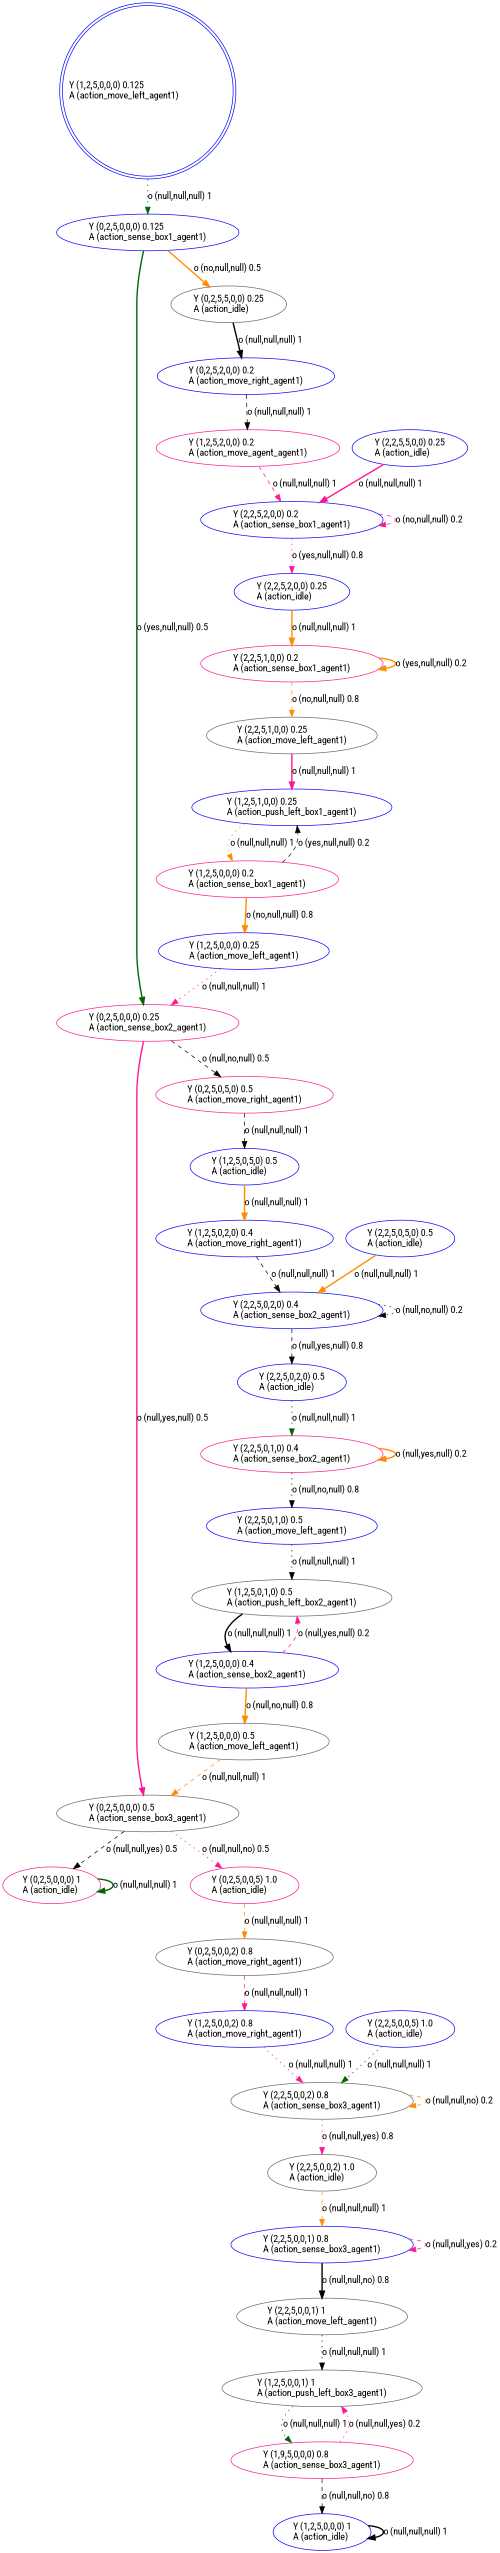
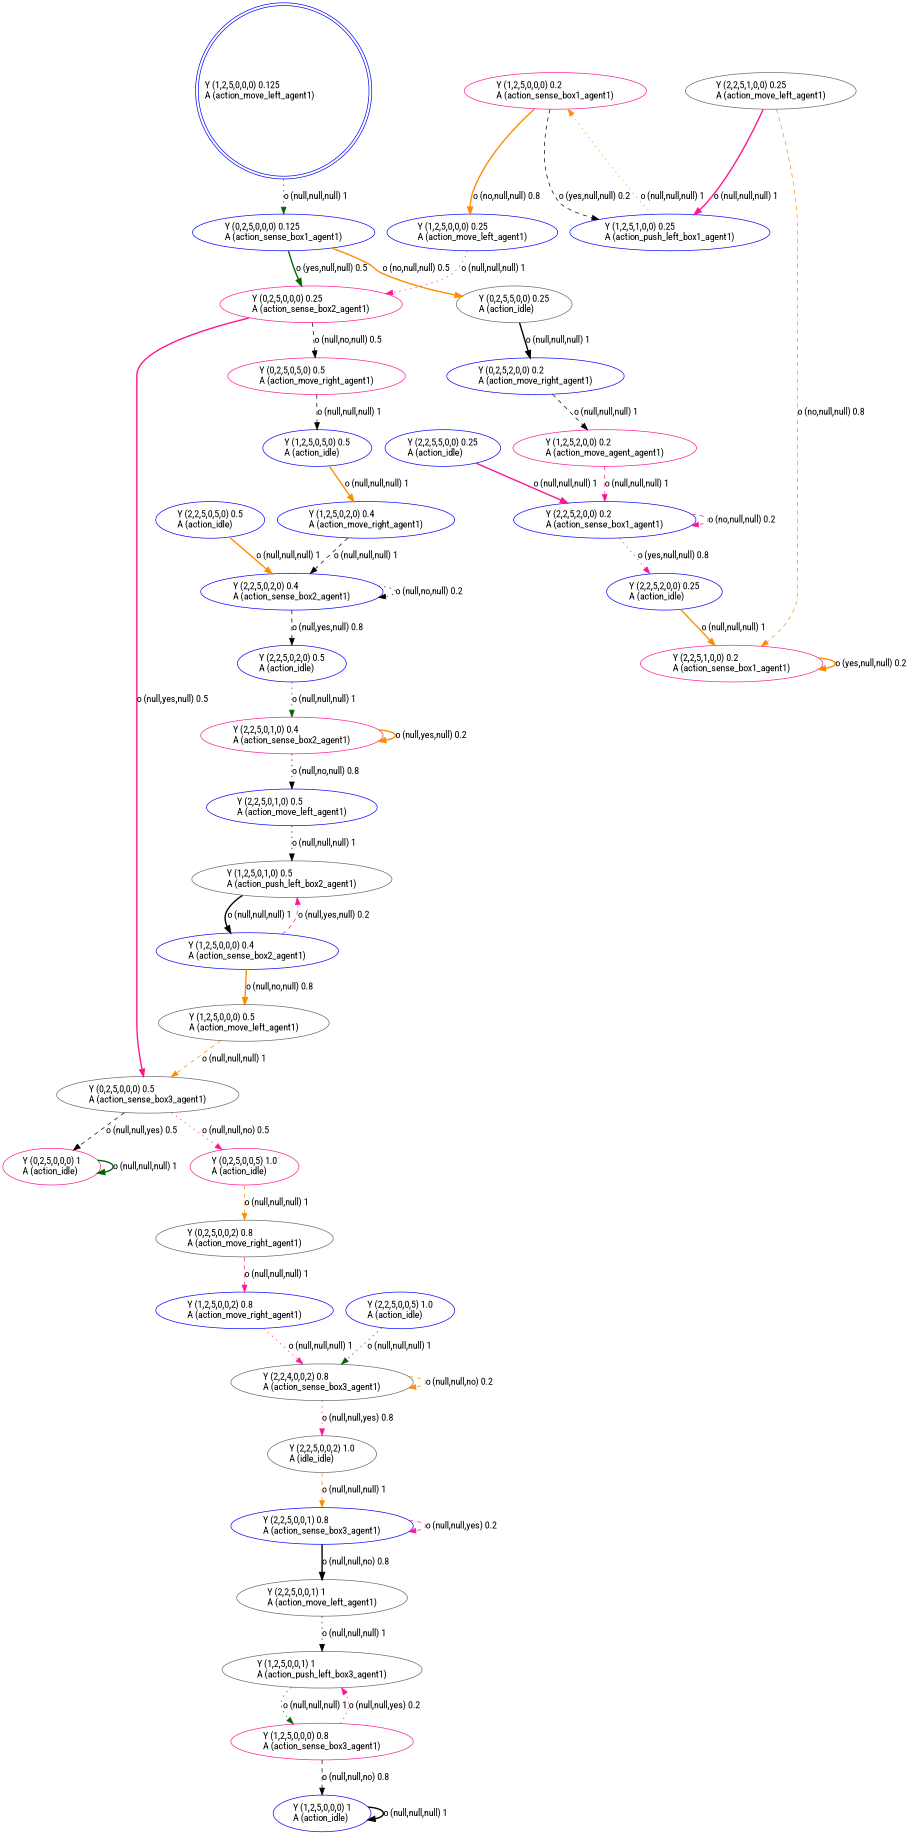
  digraph {
    fontname="Roboto Condensed"
    node [color=blue fontname="Roboto Condensed"]
    edge [color=black fontname="Roboto Condensed" style=dashed]
    n1 [label="Y (1,2,5,0,0,0) 0.125\lA (action_move_left_agent1)\l" labeljust=l shape=doublecircle]
    n2 [label="Y (0,2,5,0,0,0) 0.125\lA (action_sense_box1_agent1)\l"]
    n3 [color=deeppink label="Y (0,2,5,0,0,0) 0.25\lA (action_sense_box2_agent1)\l"]
    n4 [color=gray40 label="Y (0,2,5,5,0,0) 0.25\lA (action_idle)\l"]
    n5 [color=deeppink label="Y (2,2,5,1,0,0) 0.2\lA (action_sense_box1_agent1)\l"]
    n6 [color=gray40 label="Y (2,2,5,1,0,0) 0.25\lA (action_move_left_agent1)\l"]
    n7 [label="Y (1,2,5,1,0,0) 0.25\lA (action_push_left_box1_agent1)\l"]
    n8 [color=deeppink label="Y (1,2,5,2,0,0) 0.2\lA (action_move_agent_agent1)\l"]
    n9 [label="Y (2,2,5,2,0,0) 0.2\lA (action_sense_box1_agent1)\l"]
    n10 [label="Y (2,2,5,2,0,0) 0.25\lA (action_idle)\l"]
    n11 [label="Y (2,2,5,5,0,0) 0.25\lA (action_idle)\l"]
    n12 [label="Y (0,2,5,2,0,0) 0.2\lA (action_move_right_agent1)\l"]
    n13 [color=deeppink label="Y (1,2,5,0,0,0) 0.2\lA (action_sense_box1_agent1)\l"]
    n14 [color=gray40 label="Y (0,2,5,0,0,0) 0.5\lA (action_sense_box3_agent1)\l"]
    n15 [color=deeppink label="Y (0,2,5,0,5,0) 0.5\lA (action_move_right_agent1)\l"]
    n16 [label="Y (1,2,5,0,0,0) 0.4\lA (action_sense_box2_agent1)\l"]
    n17 [color=gray40 label="Y (1,2,5,0,1,0) 0.5\lA (action_push_left_box2_agent1)\l"]
    n18 [color=gray40 label="Y (1,2,5,0,0,0) 0.5\lA (action_move_left_agent1)\l"]
    n19 [label="Y (2,2,5,0,2,0) 0.4\lA (action_sense_box2_agent1)\l"]
    n20 [label="Y (2,2,5,0,2,0) 0.5\lA (action_idle)\l"]
    n21 [color=deeppink label="Y (2,2,5,0,1,0) 0.4\lA (action_sense_box2_agent1)\l"]
    n22 [label="Y (2,2,5,0,1,0) 0.5\lA (action_move_left_agent1)\l"]
    n23 [label="Y (1,2,5,0,5,0) 0.5\lA (action_idle)\l"]
    n24 [label="Y (1,2,5,0,2,0) 0.4\lA (action_move_right_agent1)\l"]
    n25 [label="Y (2,2,5,0,5,0) 0.5\lA (action_idle)\l"]
    n26 [color=gray40 label="Y (2,2,5,0,0,1) 1\lA (action_move_left_agent1)\l"]
    n27 [color=gray40 label="Y (1,2,5,0,0,1) 1\lA (action_push_left_box3_agent1)\l"]
-   n28 [color=deeppink label="Y (1,9,5,0,0,0) 0.8\lA (action_sense_box3_agent1)\l"]
+   n28 [color=deeppink label="Y (1,2,5,0,0,0) 0.8\lA (action_sense_box3_agent1)\l"]
    n29 [label="Y (1,2,5,0,0,2) 0.8\lA (action_move_right_agent1)\l"]
-   n30 [color=gray40 label="Y (2,2,5,0,0,2) 0.8\lA (action_sense_box3_agent1)\l"]
-   n31 [color=gray40 label="Y (2,2,5,0,0,2) 1.0\lA (action_idle)\l"]
+   n30 [color=gray40 label="Y (2,2,4,0,0,2) 0.8\lA (action_sense_box3_agent1)\l"]
+   n31 [color=gray40 label="Y (2,2,5,0,0,2) 1.0\lA (idle_idle)\l"]
    n32 [label="Y (1,2,5,0,0,0) 1\lA (action_idle)\l"]
    n33 [color=gray40 label="Y (0,2,5,0,0,2) 0.8\lA (action_move_right_agent1)\l"]
    n34 [label="Y (1,2,5,0,0,0) 0.25\lA (action_move_left_agent1)\l"]
    n35 [label="Y (2,2,5,0,0,1) 0.8\lA (action_sense_box3_agent1)\l"]
    n36 [label="Y (2,2,5,0,0,5) 1.0\lA (action_idle)\l"]
    n37 [color=deeppink label="Y (0,2,5,0,0,0) 1\lA (action_idle)\l"]
    n38 [color=deeppink label="Y (0,2,5,0,0,5) 1.0\lA (action_idle)\l"]
    n1 -> n2 [color=darkgreen label="o (null,null,null) 1\l" style=dotted]
    n2 -> n3 [color=darkgreen label="o (yes,null,null) 0.5\l" style=bold]
    n2 -> n4 [color=darkorange label="o (no,null,null) 0.5\l" style=bold]
    n3 -> n14 [color=deeppink label="o (null,yes,null) 0.5\l" style=bold]
    n3 -> n15 [label="o (null,no,null) 0.5\l"]
    n4 -> n12 [label="o (null,null,null) 1\l" style=bold]
    n5 -> n5 [color=darkorange label="o (yes,null,null) 0.2\l" style=bold]
-   n5 -> n6 [color=darkorange label="o (no,null,null) 0.8\l"]
+   n6 -> n5 [color=darkorange label="o (no,null,null) 0.8\l"]
    n6 -> n7 [color=deeppink label="o (null,null,null) 1\l" style=bold]
    n7 -> n13 [color=darkorange label="o (null,null,null) 1\l" style=dotted]
    n8 -> n9 [color=deeppink label="o (null,null,null) 1\l"]
    n9 -> n9 [color=deeppink label="o (no,null,null) 0.2\l"]
    n9 -> n10 [color=deeppink label="o (yes,null,null) 0.8\l" style=dotted]
    n10 -> n5 [color=darkorange label="o (null,null,null) 1\l" style=bold]
    n11 -> n9 [color=deeppink label="o (null,null,null) 1\l" style=bold]
    n12 -> n8 [label="o (null,null,null) 1\l"]
    n13 -> n7 [label="o (yes,null,null) 0.2\l"]
    n13 -> n34 [color=darkorange label="o (no,null,null) 0.8\l" style=bold]
    n14 -> n37 [label="o (null,null,yes) 0.5\l"]
    n14 -> n38 [color=deeppink label="o (null,null,no) 0.5\l" style=dotted]
    n15 -> n23 [label="o (null,null,null) 1\l"]
    n16 -> n17 [color=deeppink label="o (null,yes,null) 0.2\l"]
    n16 -> n18 [color=darkorange label="o (null,no,null) 0.8\l" style=bold]
    n17 -> n16 [label="o (null,null,null) 1\l" style=bold]
    n18 -> n14 [color=darkorange label="o (null,null,null) 1\l"]
    n19 -> n19 [label="o (null,no,null) 0.2\l" style=dotted]
    n19 -> n20 [label="o (null,yes,null) 0.8\l"]
    n20 -> n21 [color=darkgreen label="o (null,null,null) 1\l" style=dotted]
    n21 -> n21 [color=darkorange label="o (null,yes,null) 0.2\l" style=bold]
    n21 -> n22 [label="o (null,no,null) 0.8\l" style=dotted]
    n22 -> n17 [label="o (null,null,null) 1\l" style=dotted]
    n23 -> n24 [color=darkorange label="o (null,null,null) 1\l" style=bold]
    n24 -> n19 [label="o (null,null,null) 1\l"]
    n25 -> n19 [color=darkorange label="o (null,null,null) 1\l" style=bold]
    n26 -> n27 [label="o (null,null,null) 1\l" style=dotted]
    n27 -> n28 [color=darkgreen label="o (null,null,null) 1\l" style=dotted]
    n28 -> n27 [color=deeppink label="o (null,null,yes) 0.2\l" style=dotted]
    n28 -> n32 [label="o (null,null,no) 0.8\l"]
    n29 -> n30 [color=deeppink label="o (null,null,null) 1\l" style=dotted]
    n30 -> n30 [color=darkorange label="o (null,null,no) 0.2\l"]
    n30 -> n31 [color=deeppink label="o (null,null,yes) 0.8\l" style=dotted]
    n31 -> n35 [color=darkorange label="o (null,null,null) 1\l"]
    n32 -> n32 [label="o (null,null,null) 1\l" style=bold]
    n33 -> n29 [color=deeppink label="o (null,null,null) 1\l"]
    n34 -> n3 [color=deeppink label="o (null,null,null) 1\l" style=dotted]
    n35 -> n26 [label="o (null,null,no) 0.8\l" style=bold]
    n35 -> n35 [color=deeppink label="o (null,null,yes) 0.2\l"]
    n36 -> n30 [color=darkgreen label="o (null,null,null) 1\l" style=dotted]
    n37 -> n37 [color=darkgreen label="o (null,null,null) 1\l" style=bold]
    n38 -> n33 [color=darkorange label="o (null,null,null) 1\l"]
  }
